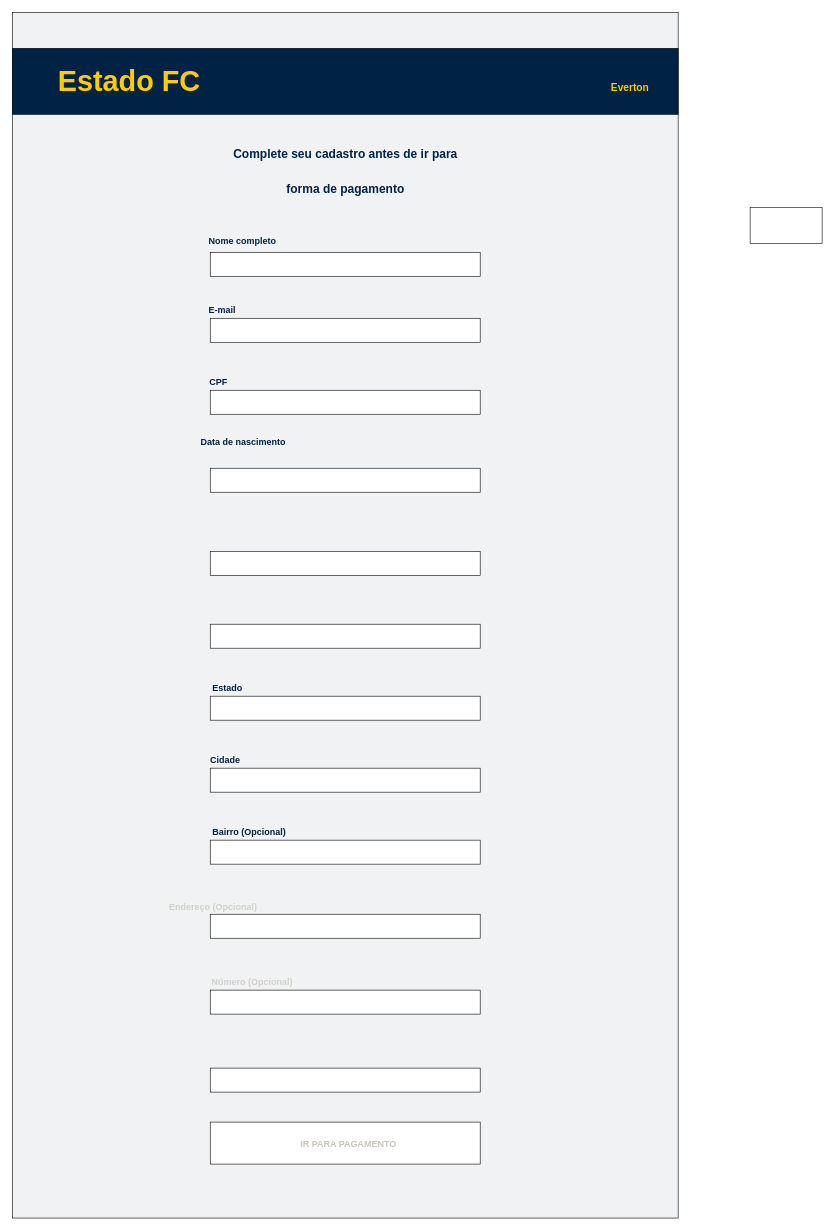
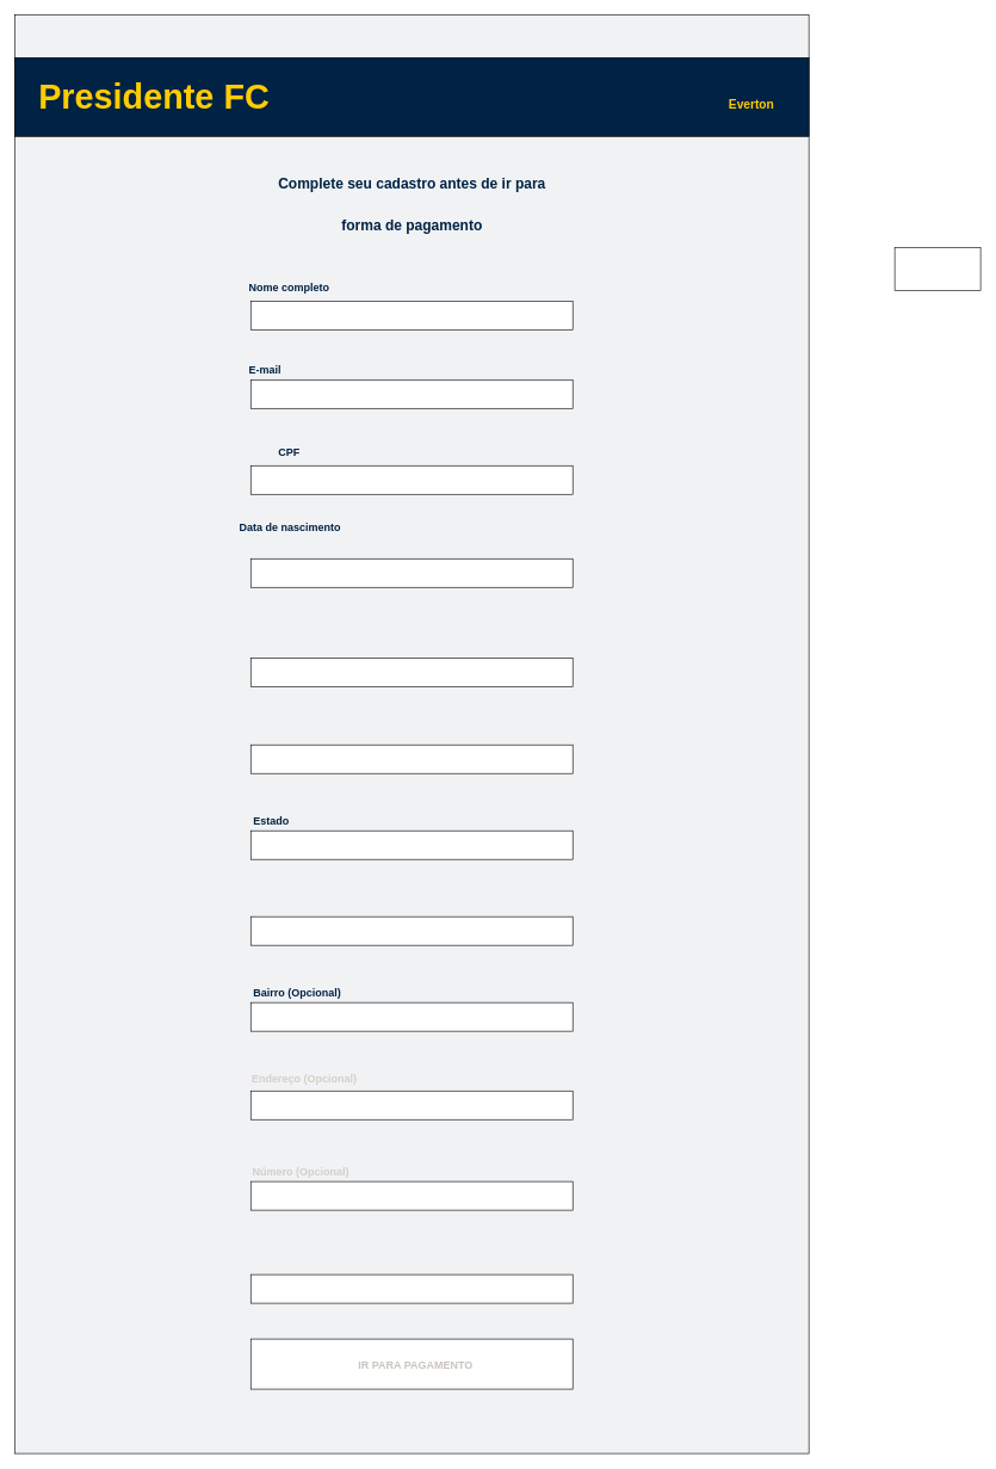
  <mxCell id="0" />
  <mxCell id="1" parent="0" />
  <mxCell id="2" value="" style="rounded=0;whiteSpace=wrap;html=1;rotation=0;fillColor=#f1f2f4;" vertex="1" parent="1"><mxGeometry x="20" y="20" width="1110" height="2010" as="geometry" /></mxCell>
  <mxCell id="3" value="" style="rounded=0;whiteSpace=wrap;html=1;" vertex="1" parent="1"><mxGeometry x="1250" y="345" width="120" height="60" as="geometry" /></mxCell>
  <mxCell id="4" value="" style="rounded=0;whiteSpace=wrap;html=1;fillColor=#002244;" vertex="1" parent="1"><mxGeometry x="20" y="80" width="1110" height="110" as="geometry" /></mxCell>
- <mxCell id="5" value="Estado FC" style="text;html=1;align=center;verticalAlign=middle;whiteSpace=wrap;rounded=0;fontColor=#ffcd00;fontSize=48;fontStyle=1" vertex="1" parent="1"><mxGeometry x="50" y="120" width="330" height="30" as="geometry" /></mxCell>
+ <mxCell id="5" value="Presidente FC" style="text;html=1;align=center;verticalAlign=middle;whiteSpace=wrap;rounded=0;fontColor=#ffcd00;fontSize=48;fontStyle=1" vertex="1" parent="1"><mxGeometry x="50" y="120" width="330" height="30" as="geometry" /></mxCell>
  <mxCell id="6" value="&lt;font style=&quot;font-size: 17px;&quot;&gt;Everton&lt;/font&gt;" style="text;html=1;align=center;verticalAlign=middle;whiteSpace=wrap;rounded=0;fontColor=#ffcd00;fontSize=48;fontStyle=1" vertex="1" parent="1"><mxGeometry x="1000" y="120" width="100" height="30" as="geometry" /></mxCell>
  <mxCell id="7" value="&lt;font data-darkreader-inline-color=&quot;&quot; color=&quot;#002244&quot; style=&quot;font-size: 15px; --darkreader-inline-color: #d3cfc9;&quot;&gt;Nome completo&lt;/font&gt;" style="text;html=1;align=center;verticalAlign=middle;whiteSpace=wrap;rounded=0;fontColor=#ffcd00;fontSize=48;fontStyle=1" vertex="1" parent="1"><mxGeometry x="299" y="375" width="210" height="30" as="geometry" /></mxCell>
- <mxCell id="8" value="&lt;font data-darkreader-inline-color=&quot;&quot; color=&quot;#002244&quot; style=&quot;font-size: 15px; --darkreader-inline-color: #d3cfc9;&quot;&gt;CPF&lt;/font&gt;" style="text;html=1;align=center;verticalAlign=middle;whiteSpace=wrap;rounded=0;fontColor=#ffcd00;fontSize=48;fontStyle=1" vertex="1" parent="1"><mxGeometry x="274" y="610" width="180" height="30" as="geometry" /></mxCell>
+ <mxCell id="8" value="&lt;font data-darkreader-inline-color=&quot;&quot; color=&quot;#002244&quot; style=&quot;font-size: 15px; --darkreader-inline-color: #d3cfc9;&quot;&gt;CPF&lt;/font&gt;" style="text;html=1;align=center;verticalAlign=middle;whiteSpace=wrap;rounded=0;fontColor=#ffcd00;fontSize=48;fontStyle=1" vertex="1" parent="1"><mxGeometry x="314" y="605" width="180" height="30" as="geometry" /></mxCell>
  <mxCell id="9" value="&lt;font data-darkreader-inline-color=&quot;&quot; color=&quot;#002244&quot; style=&quot;font-size: 15px; --darkreader-inline-color: #d3cfc9;&quot;&gt;E-mail&lt;/font&gt;" style="text;html=1;align=center;verticalAlign=middle;whiteSpace=wrap;rounded=0;fontColor=#ffcd00;fontSize=48;fontStyle=1" vertex="1" parent="1"><mxGeometry x="290" y="490" width="160" height="30" as="geometry" /></mxCell>
  <mxCell id="10" value="&lt;font data-darkreader-inline-color=&quot;&quot; color=&quot;#002244&quot; style=&quot;--darkreader-inline-color: #d3cfc9; font-size: 20px;&quot;&gt;Complete seu cadastro antes de ir para forma de pagamento&lt;/font&gt;" style="text;html=1;align=center;verticalAlign=middle;whiteSpace=wrap;rounded=0;fontColor=#ffcd00;fontSize=48;fontStyle=1" vertex="1" parent="1"><mxGeometry x="363.5" y="260" width="423" height="30" as="geometry" /></mxCell>
- <mxCell id="11" value="&lt;font data-darkreader-inline-color=&quot;&quot; color=&quot;#002244&quot; style=&quot;font-size: 15px; --darkreader-inline-color: #d3cfc9;&quot;&gt;Cidade&lt;/font&gt;" style="text;html=1;align=center;verticalAlign=middle;whiteSpace=wrap;rounded=0;fontColor=#ffcd00;fontSize=48;fontStyle=1" vertex="1" parent="1"><mxGeometry x="280" y="1240" width="190" height="30" as="geometry" /></mxCell>
  <mxCell id="12" value="&lt;font data-darkreader-inline-color=&quot;&quot; color=&quot;#002244&quot; style=&quot;font-size: 15px; --darkreader-inline-color: #d3cfc9;&quot;&gt;Data de nascimento&lt;/font&gt;" style="text;html=1;align=center;verticalAlign=middle;whiteSpace=wrap;rounded=0;fontColor=#ffcd00;fontSize=48;fontStyle=1" vertex="1" parent="1"><mxGeometry x="325" y="710" width="160" height="30" as="geometry" /></mxCell>
  <mxCell id="13" value="&lt;font data-darkreader-inline-color=&quot;&quot; color=&quot;#002244&quot; style=&quot;font-size: 15px; --darkreader-inline-color: #d3cfc9;&quot;&gt;Estado&lt;/font&gt;" style="text;html=1;align=center;verticalAlign=middle;whiteSpace=wrap;rounded=0;fontColor=#ffcd00;fontSize=48;fontStyle=1" vertex="1" parent="1"><mxGeometry x="309" y="1120" width="140" height="30" as="geometry" /></mxCell>
  <mxCell id="14" value="&lt;font data-darkreader-inline-color=&quot;&quot; color=&quot;#002244&quot; style=&quot;font-size: 15px; --darkreader-inline-color: #d3cfc9;&quot;&gt;Bairro (Opcional)&lt;/font&gt;&lt;span data-darkreader-inline-color=&quot;&quot; style=&quot;color: rgb(232, 230, 227); font-family: monospace; font-size: 0px; font-weight: 400; text-align: start; text-wrap: nowrap; --darkreader-inline-color: #d8d4cf;&quot;&gt;%3CmxGraphModel%3E%3Croot%3E%3CmxCell%20id%3D%220%22%2F%3E%3CmxCell%20id%3D%221%22%20parent%3D%220%22%2F%3E%3CmxCell%20id%3D%222%22%20value%3D%22%22%20style%3D%22rounded%3D0%3BwhiteSpace%3Dwrap%3Bhtml%3D1%3B%22%20vertex%3D%221%22%20parent%3D%221%22%3E%3CmxGeometry%20x%3D%22360%22%20y%3D%221860%22%20width%3D%22450%22%20height%3D%2240%22%20as%3D%22geometry%22%2F%3E%3C%2FmxCell%3E%3C%2Froot%3E%3C%2FmxGraphModel%3E&lt;/span&gt;" style="text;html=1;align=center;verticalAlign=middle;whiteSpace=wrap;rounded=0;fontColor=#ffcd00;fontSize=48;fontStyle=1" vertex="1" parent="1"><mxGeometry x="340" y="1360" width="150" height="30" as="geometry" /></mxCell>
  <mxCell id="15" value="" style="rounded=0;whiteSpace=wrap;html=1;" vertex="1" parent="1"><mxGeometry x="350" y="420" width="450" height="40" as="geometry" /></mxCell>
  <mxCell id="16" value="" style="rounded=0;whiteSpace=wrap;html=1;" vertex="1" parent="1"><mxGeometry x="350" y="530" width="450" height="40" as="geometry" /></mxCell>
  <mxCell id="17" value="" style="rounded=0;whiteSpace=wrap;html=1;" vertex="1" parent="1"><mxGeometry x="350" y="650" width="450" height="40" as="geometry" /></mxCell>
  <mxCell id="18" value="" style="rounded=0;whiteSpace=wrap;html=1;" vertex="1" parent="1"><mxGeometry x="350" y="1280" width="450" height="40" as="geometry" /></mxCell>
  <mxCell id="19" value="" style="rounded=0;whiteSpace=wrap;html=1;" vertex="1" parent="1"><mxGeometry x="350" y="1400" width="450" height="40" as="geometry" /></mxCell>
  <mxCell id="20" value="" style="rounded=0;whiteSpace=wrap;html=1;" vertex="1" parent="1"><mxGeometry x="350" y="1523.5" width="450" height="40" as="geometry" /></mxCell>
  <mxCell id="21" value="" style="rounded=0;whiteSpace=wrap;html=1;" vertex="1" parent="1"><mxGeometry x="350" y="1650" width="450" height="40" as="geometry" /></mxCell>
  <mxCell id="22" value="" style="rounded=0;whiteSpace=wrap;html=1;" vertex="1" parent="1"><mxGeometry x="350" y="1160" width="450" height="40" as="geometry" /></mxCell>
  <mxCell id="23" value="" style="rounded=0;whiteSpace=wrap;html=1;" vertex="1" parent="1"><mxGeometry x="350" y="1040" width="450" height="40" as="geometry" /></mxCell>
  <mxCell id="24" value="" style="rounded=0;whiteSpace=wrap;html=1;" vertex="1" parent="1"><mxGeometry x="350" y="919" width="450" height="40" as="geometry" /></mxCell>
  <mxCell id="25" value="" style="rounded=0;whiteSpace=wrap;html=1;" vertex="1" parent="1"><mxGeometry x="350" y="780" width="450" height="40" as="geometry" /></mxCell>
  <mxCell id="26" value="" style="rounded=0;whiteSpace=wrap;html=1;" vertex="1" parent="1"><mxGeometry x="350" y="1780" width="450" height="40" as="geometry" /></mxCell>
  <mxCell id="27" value="" style="rounded=0;whiteSpace=wrap;html=1;" vertex="1" parent="1"><mxGeometry x="350" y="1870" width="450" height="70" as="geometry" /></mxCell>
- <mxCell id="28" value="&lt;font style=&quot;--darkreader-inline-color: #c9c4bd;&quot; data-darkreader-inline-color=&quot;&quot; color=&quot;#d3cfc9&quot;&gt;&lt;span style=&quot;font-size: 15px;&quot;&gt;Endereço (Opcional)&lt;/span&gt;&lt;/font&gt;" style="text;html=1;align=center;verticalAlign=middle;whiteSpace=wrap;rounded=0;fontColor=#ffcd00;fontSize=48;fontStyle=1" vertex="1" parent="1"><mxGeometry x="280" y="1485" width="150" height="30" as="geometry" /></mxCell>
+ <mxCell id="28" value="&lt;font style=&quot;--darkreader-inline-color: #c9c4bd;&quot; data-darkreader-inline-color=&quot;&quot; color=&quot;#d3cfc9&quot;&gt;&lt;span style=&quot;font-size: 15px;&quot;&gt;Endereço (Opcional)&lt;/span&gt;&lt;/font&gt;" style="text;html=1;align=center;verticalAlign=middle;whiteSpace=wrap;rounded=0;fontColor=#ffcd00;fontSize=48;fontStyle=1" vertex="1" parent="1"><mxGeometry x="350" y="1480" width="150" height="30" as="geometry" /></mxCell>
  <mxCell id="29" value="&lt;font style=&quot;--darkreader-inline-color: #c9c4bd;&quot; data-darkreader-inline-color=&quot;&quot; color=&quot;#d3cfc9&quot;&gt;&lt;span style=&quot;font-size: 15px;&quot;&gt;Número (Opcional)&lt;/span&gt;&lt;/font&gt;&lt;span data-darkreader-inline-color=&quot;&quot; style=&quot;color: rgb(232, 230, 227); font-family: monospace; font-size: 0px; font-weight: 400; text-align: start; text-wrap: nowrap; --darkreader-inline-color: #d8d4cf;&quot;&gt;%3CmxGraphModel%3E%3Croot%3E%3CmxCell%20id%3D%220%22%2F%3E%3CmxCell%20id%3D%221%22%20parent%3D%220%22%2F%3E%3CmxCell%20id%3D%222%22%20value%3D%22%26lt%3Bfont%20data-darkreader-inline-color%3D%26quot%3B%26quot%3B%20color%3D%26quot%3B%23002244%26quot%3B%20style%3D%26quot%3Bfont-size%3A%2015px%3B%20--darkreader-inline-color%3A%20%23d3cfc9%3B%26quot%3B%26gt%3BBairro%26lt%3B%2Ffont%26gt%3B%26lt%3Bspan%20data-darkreader-inline-color%3D%26quot%3B%26quot%3B%20style%3D%26quot%3Bcolor%3A%20rgb(232%2C%20230%2C%20227)%3B%20font-family%3A%20monospace%3B%20font-size%3A%200px%3B%20font-weight%3A%20400%3B%20text-align%3A%20start%3B%20text-wrap%3A%20nowrap%3B%20--darkreader-inline-color%3A%20%23d8d4cf%3B%26quot%3B%26gt%3B%253CmxGraphModel%253E%253Croot%253E%253CmxCell%2520id%253D%25220%2522%252F%253E%253CmxCell%2520id%253D%25221%2522%2520parent%253D%25220%2522%252F%253E%253CmxCell%2520id%253D%25222%2522%2520value%253D%2522%2522%2520style%253D%2522rounded%253D0%253BwhiteSpace%253Dwrap%253Bhtml%253D1%253B%2522%2520vertex%253D%25221%2522%2520parent%253D%25221%2522%253E%253CmxGeometry%2520x%253D%2522360%2522%2520y%253D%25221860%2522%2520width%253D%2522450%2522%2520height%253D%252240%2522%2520as%253D%2522geometry%2522%252F%253E%253C%252FmxCell%253E%253C%252Froot%253E%253C%252FmxGraphModel%253E%26lt%3B%2Fspan%26gt%3B%22%20style%3D%22text%3Bhtml%3D1%3Balign%3Dcenter%3BverticalAlign%3Dmiddle%3BwhiteSpace%3Dwrap%3Brounded%3D0%3BfontColor%3D%23ffcd00%3BfontSize%3D48%3BfontStyle%3D1%22%20vertex%3D%221%22%20parent%3D%221%22%3E%3CmxGeometry%20x%3D%22100%22%20y%3D%221150%22%20width%3D%22150%22%20height%3D%2230%22%20as%3D%22geometry%22%2F%3E%3C%2FmxCell%3E%3C%2Froot%3E%3C%2FmxGraphModel%3E&lt;/span&gt;" style="text;html=1;align=center;verticalAlign=middle;whiteSpace=wrap;rounded=0;fontColor=#ffcd00;fontSize=48;fontStyle=1" vertex="1" parent="1"><mxGeometry x="345" y="1610" width="150" height="30" as="geometry" /></mxCell>
  <mxCell id="30" style="edgeStyle=orthogonalEdgeStyle;rounded=0;orthogonalLoop=1;jettySize=auto;html=1;exitX=0.5;exitY=1;exitDx=0;exitDy=0;" edge="1" parent="1" source="13" target="13"><mxGeometry relative="1" as="geometry" /></mxCell>
  <mxCell id="31" value="&lt;font style=&quot;--darkreader-inline-color: #c2bdb5;&quot; data-darkreader-inline-color=&quot;&quot; color=&quot;#c9c4bd&quot;&gt;&lt;span style=&quot;font-size: 15px;&quot;&gt;IR PARA PAGAMENTO&lt;/span&gt;&lt;/font&gt;" style="text;html=1;align=center;verticalAlign=middle;whiteSpace=wrap;rounded=0;fontColor=#ffcd00;fontSize=48;fontStyle=1" vertex="1" parent="1"><mxGeometry x="470" y="1880" width="221" height="30" as="geometry" /></mxCell>
